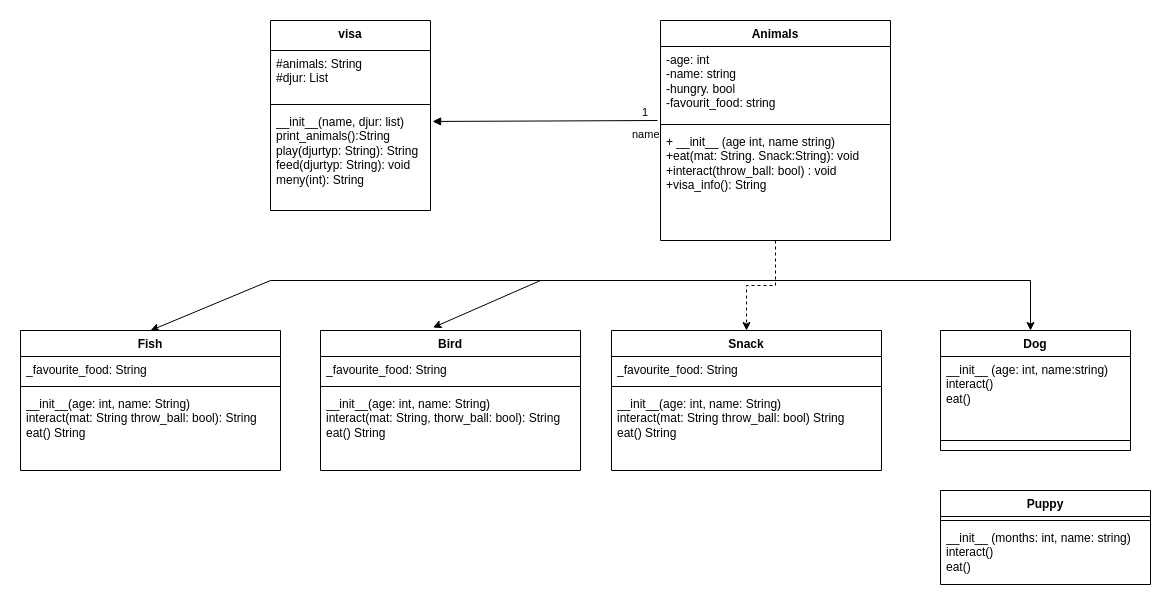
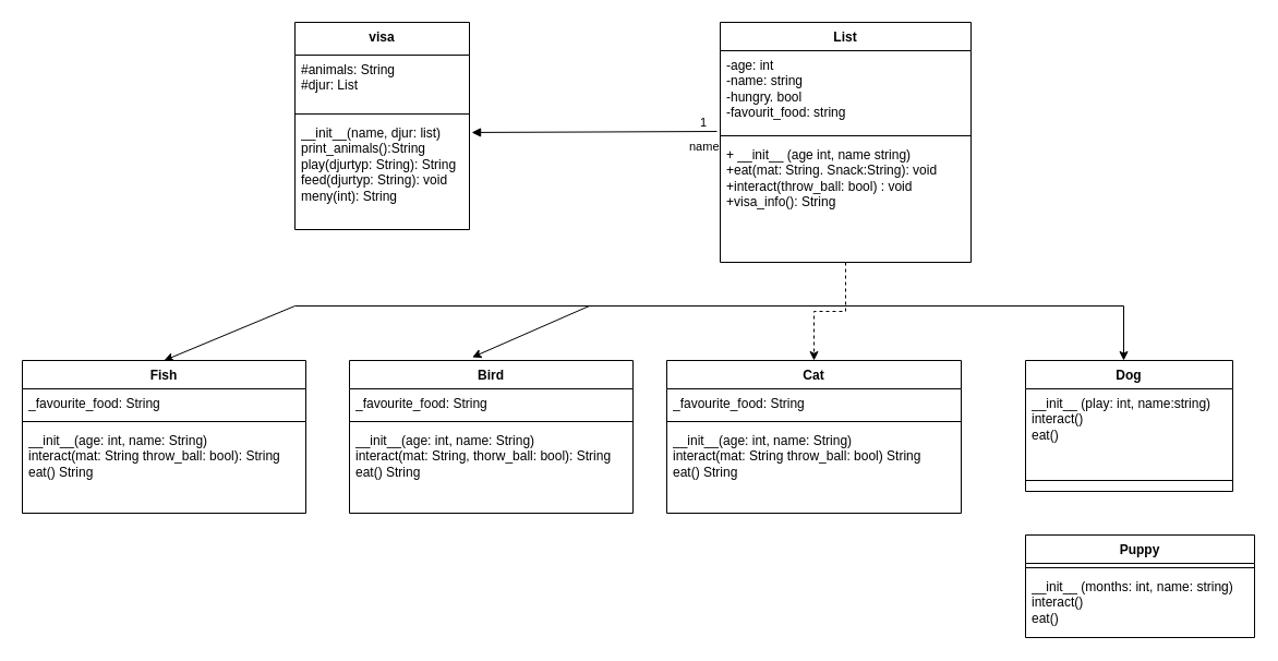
  <mxCell id="0" />
  <mxCell id="1" parent="0" />
  <mxCell id="2" value="visa" style="swimlane;fontStyle=1;align=center;verticalAlign=top;childLayout=stackLayout;horizontal=1;startSize=30;horizontalStack=0;resizeParent=1;resizeParentMax=0;resizeLast=0;collapsible=1;marginBottom=0;whiteSpace=wrap;html=1;" parent="1" vertex="1"><mxGeometry x="270" y="20" width="160" height="190" as="geometry" /></mxCell>
  <mxCell id="3" value="&lt;div&gt;#animals: String&lt;br&gt;&lt;/div&gt;#djur: List&lt;br&gt;&lt;div&gt;&lt;br&gt;&lt;/div&gt;" style="text;strokeColor=none;fillColor=none;align=left;verticalAlign=top;spacingLeft=4;spacingRight=4;overflow=hidden;rotatable=0;points=[[0,0.5],[1,0.5]];portConstraint=eastwest;whiteSpace=wrap;html=1;" parent="2" vertex="1"><mxGeometry y="30" width="160" height="50" as="geometry" /></mxCell>
  <mxCell id="4" value="" style="line;strokeWidth=1;fillColor=none;align=left;verticalAlign=middle;spacingTop=-1;spacingLeft=3;spacingRight=3;rotatable=0;labelPosition=right;points=[];portConstraint=eastwest;strokeColor=inherit;" parent="2" vertex="1"><mxGeometry y="80" width="160" height="8" as="geometry" /></mxCell>
  <mxCell id="5" value="&lt;div&gt;__init__(name, djur: list)&lt;br&gt;print_animals():String&lt;br&gt;&lt;/div&gt;&lt;div&gt;play(djurtyp: String): String &lt;br&gt;&lt;/div&gt;&lt;div&gt;feed(djurtyp: String): void&lt;br&gt;&lt;/div&gt;&lt;div&gt;meny(int): String &lt;br&gt;&lt;/div&gt;" style="text;strokeColor=none;fillColor=none;align=left;verticalAlign=top;spacingLeft=4;spacingRight=4;overflow=hidden;rotatable=0;points=[[0,0.5],[1,0.5]];portConstraint=eastwest;whiteSpace=wrap;html=1;" parent="2" vertex="1"><mxGeometry y="88" width="160" height="102" as="geometry" /></mxCell>
- <mxCell id="6" value="Animals" style="swimlane;fontStyle=1;align=center;verticalAlign=top;childLayout=stackLayout;horizontal=1;startSize=26;horizontalStack=0;resizeParent=1;resizeParentMax=0;resizeLast=0;collapsible=1;marginBottom=0;whiteSpace=wrap;html=1;" parent="1" vertex="1"><mxGeometry x="660" y="20" width="230" height="220" as="geometry" /></mxCell>
+ <mxCell id="6" value="List" style="swimlane;fontStyle=1;align=center;verticalAlign=top;childLayout=stackLayout;horizontal=1;startSize=26;horizontalStack=0;resizeParent=1;resizeParentMax=0;resizeLast=0;collapsible=1;marginBottom=0;whiteSpace=wrap;html=1;" parent="1" vertex="1"><mxGeometry x="660" y="20" width="230" height="220" as="geometry" /></mxCell>
  <mxCell id="7" value="&lt;div&gt;-age: int&lt;br&gt;&lt;/div&gt;&lt;div&gt;-name: string&lt;br&gt;&lt;/div&gt;&lt;div&gt;-hungry. bool&lt;br&gt;&lt;/div&gt;&lt;div&gt;-favourit_food: string&lt;br&gt;&lt;/div&gt;" style="text;strokeColor=none;fillColor=none;align=left;verticalAlign=top;spacingLeft=4;spacingRight=4;overflow=hidden;rotatable=0;points=[[0,0.5],[1,0.5]];portConstraint=eastwest;whiteSpace=wrap;html=1;" parent="6" vertex="1"><mxGeometry y="26" width="230" height="74" as="geometry" /></mxCell>
  <mxCell id="8" value="" style="line;strokeWidth=1;fillColor=none;align=left;verticalAlign=middle;spacingTop=-1;spacingLeft=3;spacingRight=3;rotatable=0;labelPosition=right;points=[];portConstraint=eastwest;strokeColor=inherit;" parent="6" vertex="1"><mxGeometry y="100" width="230" height="8" as="geometry" /></mxCell>
  <mxCell id="9" value="&lt;div&gt;&lt;div&gt;+ __init__ (age int, name string)&lt;/div&gt;&lt;div&gt;+eat(mat: String. Snack:String): void&lt;br&gt;&lt;/div&gt;&lt;/div&gt;&lt;div&gt;+interact(throw_ball: bool) : void&lt;br&gt;&lt;/div&gt;&lt;div&gt;+visa_info(): String&lt;br&gt;&lt;/div&gt;" style="text;strokeColor=none;fillColor=none;align=left;verticalAlign=top;spacingLeft=4;spacingRight=4;overflow=hidden;rotatable=0;points=[[0,0.5],[1,0.5]];portConstraint=eastwest;whiteSpace=wrap;html=1;" parent="6" vertex="1"><mxGeometry y="108" width="230" height="112" as="geometry" /></mxCell>
  <mxCell id="10" value="Dog" style="swimlane;fontStyle=1;align=center;verticalAlign=top;childLayout=stackLayout;horizontal=1;startSize=26;horizontalStack=0;resizeParent=1;resizeParentMax=0;resizeLast=0;collapsible=1;marginBottom=0;whiteSpace=wrap;html=1;" parent="1" vertex="1"><mxGeometry x="940" y="330" width="190" height="120" as="geometry" /></mxCell>
- <mxCell id="11" value="&lt;div&gt;__init__ (age: int, name:string)&lt;/div&gt;&lt;div&gt;interact()&lt;/div&gt;&lt;div&gt;eat()&lt;br&gt;&lt;/div&gt;" style="text;strokeColor=none;fillColor=none;align=left;verticalAlign=top;spacingLeft=4;spacingRight=4;overflow=hidden;rotatable=0;points=[[0,0.5],[1,0.5]];portConstraint=eastwest;whiteSpace=wrap;html=1;" parent="10" vertex="1"><mxGeometry y="26" width="190" height="74" as="geometry" /></mxCell>
+ <mxCell id="11" value="&lt;div&gt;__init__ (play: int, name:string)&lt;/div&gt;&lt;div&gt;interact()&lt;/div&gt;&lt;div&gt;eat()&lt;br&gt;&lt;/div&gt;" style="text;strokeColor=none;fillColor=none;align=left;verticalAlign=top;spacingLeft=4;spacingRight=4;overflow=hidden;rotatable=0;points=[[0,0.5],[1,0.5]];portConstraint=eastwest;whiteSpace=wrap;html=1;" parent="10" vertex="1"><mxGeometry y="26" width="190" height="74" as="geometry" /></mxCell>
  <mxCell id="12" value="" style="line;strokeWidth=1;fillColor=none;align=left;verticalAlign=middle;spacingTop=-1;spacingLeft=3;spacingRight=3;rotatable=0;labelPosition=right;points=[];portConstraint=eastwest;strokeColor=inherit;" parent="10" vertex="1"><mxGeometry y="100" width="190" height="20" as="geometry" /></mxCell>
  <mxCell id="13" value="Puppy" style="swimlane;fontStyle=1;align=center;verticalAlign=top;childLayout=stackLayout;horizontal=1;startSize=26;horizontalStack=0;resizeParent=1;resizeParentMax=0;resizeLast=0;collapsible=1;marginBottom=0;whiteSpace=wrap;html=1;" parent="1" vertex="1"><mxGeometry x="940" y="490" width="210" height="94" as="geometry" /></mxCell>
  <mxCell id="14" value="" style="line;strokeWidth=1;fillColor=none;align=left;verticalAlign=middle;spacingTop=-1;spacingLeft=3;spacingRight=3;rotatable=0;labelPosition=right;points=[];portConstraint=eastwest;strokeColor=inherit;" parent="13" vertex="1"><mxGeometry y="26" width="210" height="8" as="geometry" /></mxCell>
  <mxCell id="15" value="&lt;div&gt;__init__ (months: int, name: string)&lt;/div&gt;&lt;div&gt;interact()&lt;/div&gt;&lt;div&gt;eat()&lt;br&gt;&lt;/div&gt;" style="text;strokeColor=none;fillColor=none;align=left;verticalAlign=top;spacingLeft=4;spacingRight=4;overflow=hidden;rotatable=0;points=[[0,0.5],[1,0.5]];portConstraint=eastwest;whiteSpace=wrap;html=1;" parent="13" vertex="1"><mxGeometry y="34" width="210" height="60" as="geometry" /></mxCell>
  <mxCell id="16" style="edgeStyle=orthogonalEdgeStyle;rounded=0;orthogonalLoop=1;jettySize=auto;html=1;entryX=0.5;entryY=0;entryDx=0;entryDy=0;dashed=1;" parent="1" source="6" target="32" edge="1"><mxGeometry relative="1" as="geometry"><mxPoint x="720" y="330" as="targetPoint" /></mxGeometry></mxCell>
  <mxCell id="17" value="" style="endArrow=none;html=1;rounded=0;" parent="1" edge="1"><mxGeometry width="50" height="50" relative="1" as="geometry"><mxPoint x="270" y="280" as="sourcePoint" /><mxPoint x="760" y="280" as="targetPoint" /></mxGeometry></mxCell>
  <mxCell id="18" value="" style="endArrow=none;html=1;rounded=0;" parent="1" edge="1"><mxGeometry width="50" height="50" relative="1" as="geometry"><mxPoint x="690" y="280" as="sourcePoint" /><mxPoint x="1030" y="280" as="targetPoint" /></mxGeometry></mxCell>
  <mxCell id="19" value="name" style="endArrow=block;endFill=1;html=1;edgeStyle=orthogonalEdgeStyle;align=left;verticalAlign=top;rounded=0;entryX=1.013;entryY=0.127;entryDx=0;entryDy=0;entryPerimeter=0;" parent="1" target="5" edge="1"><mxGeometry x="-0.76" y="1" relative="1" as="geometry"><mxPoint x="657" y="120" as="sourcePoint" /><mxPoint x="470" y="120" as="targetPoint" /><Array as="points" /><mxPoint as="offset" /></mxGeometry></mxCell>
  <mxCell id="20" value="1" style="edgeLabel;resizable=0;html=1;align=left;verticalAlign=bottom;" parent="19" connectable="0" vertex="1"><mxGeometry x="-1" relative="1" as="geometry"><mxPoint x="-17" as="offset" /></mxGeometry></mxCell>
  <mxCell id="21" value="" style="endArrow=classic;html=1;rounded=0;entryX=0.5;entryY=0;entryDx=0;entryDy=0;" parent="1" target="24" edge="1"><mxGeometry width="50" height="50" relative="1" as="geometry"><mxPoint x="270" y="280" as="sourcePoint" /><mxPoint x="180" y="280" as="targetPoint" /><Array as="points" /></mxGeometry></mxCell>
  <mxCell id="22" value="" style="endArrow=classic;html=1;rounded=0;entryX=0.433;entryY=-0.021;entryDx=0;entryDy=0;entryPerimeter=0;" parent="1" target="28" edge="1"><mxGeometry width="50" height="50" relative="1" as="geometry"><mxPoint x="540" y="280" as="sourcePoint" /><mxPoint x="440" y="320" as="targetPoint" /><Array as="points" /></mxGeometry></mxCell>
  <mxCell id="23" value="" style="endArrow=classic;html=1;rounded=0;" parent="1" edge="1"><mxGeometry width="50" height="50" relative="1" as="geometry"><mxPoint x="1030" y="280" as="sourcePoint" /><mxPoint x="1030" y="330" as="targetPoint" /></mxGeometry></mxCell>
  <mxCell id="24" value="Fish" style="swimlane;fontStyle=1;align=center;verticalAlign=top;childLayout=stackLayout;horizontal=1;startSize=26;horizontalStack=0;resizeParent=1;resizeParentMax=0;resizeLast=0;collapsible=1;marginBottom=0;whiteSpace=wrap;html=1;" vertex="1" parent="1"><mxGeometry x="20" y="330" width="260" height="140" as="geometry" /></mxCell>
  <mxCell id="25" value="_favourite_food: String" style="text;strokeColor=none;fillColor=none;align=left;verticalAlign=top;spacingLeft=4;spacingRight=4;overflow=hidden;rotatable=0;points=[[0,0.5],[1,0.5]];portConstraint=eastwest;whiteSpace=wrap;html=1;" vertex="1" parent="24"><mxGeometry y="26" width="260" height="26" as="geometry" /></mxCell>
  <mxCell id="26" value="" style="line;strokeWidth=1;fillColor=none;align=left;verticalAlign=middle;spacingTop=-1;spacingLeft=3;spacingRight=3;rotatable=0;labelPosition=right;points=[];portConstraint=eastwest;strokeColor=inherit;" vertex="1" parent="24"><mxGeometry y="52" width="260" height="8" as="geometry" /></mxCell>
  <mxCell id="27" value="&lt;div&gt;__init__(age: int, name: String)&lt;/div&gt;&lt;div&gt;interact(mat: String throw_ball: bool): String&lt;br&gt;&lt;/div&gt;&lt;div&gt;eat() String&lt;br&gt;&lt;/div&gt;" style="text;strokeColor=none;fillColor=none;align=left;verticalAlign=top;spacingLeft=4;spacingRight=4;overflow=hidden;rotatable=0;points=[[0,0.5],[1,0.5]];portConstraint=eastwest;whiteSpace=wrap;html=1;" vertex="1" parent="24"><mxGeometry y="60" width="260" height="80" as="geometry" /></mxCell>
  <mxCell id="28" value="Bird" style="swimlane;fontStyle=1;align=center;verticalAlign=top;childLayout=stackLayout;horizontal=1;startSize=26;horizontalStack=0;resizeParent=1;resizeParentMax=0;resizeLast=0;collapsible=1;marginBottom=0;whiteSpace=wrap;html=1;" vertex="1" parent="1"><mxGeometry x="320" y="330" width="260" height="140" as="geometry" /></mxCell>
  <mxCell id="29" value="_favourite_food: String" style="text;strokeColor=none;fillColor=none;align=left;verticalAlign=top;spacingLeft=4;spacingRight=4;overflow=hidden;rotatable=0;points=[[0,0.5],[1,0.5]];portConstraint=eastwest;whiteSpace=wrap;html=1;" vertex="1" parent="28"><mxGeometry y="26" width="260" height="26" as="geometry" /></mxCell>
  <mxCell id="30" value="" style="line;strokeWidth=1;fillColor=none;align=left;verticalAlign=middle;spacingTop=-1;spacingLeft=3;spacingRight=3;rotatable=0;labelPosition=right;points=[];portConstraint=eastwest;strokeColor=inherit;" vertex="1" parent="28"><mxGeometry y="52" width="260" height="8" as="geometry" /></mxCell>
  <mxCell id="31" value="&lt;div&gt;__init__(age: int, name: String)&lt;/div&gt;&lt;div&gt;interact(mat: String, thorw_ball: bool): String&lt;br&gt;&lt;/div&gt;&lt;div&gt;eat() String&lt;br&gt;&lt;/div&gt;" style="text;strokeColor=none;fillColor=none;align=left;verticalAlign=top;spacingLeft=4;spacingRight=4;overflow=hidden;rotatable=0;points=[[0,0.5],[1,0.5]];portConstraint=eastwest;whiteSpace=wrap;html=1;" vertex="1" parent="28"><mxGeometry y="60" width="260" height="80" as="geometry" /></mxCell>
- <mxCell id="32" value="Snack" style="swimlane;fontStyle=1;align=center;verticalAlign=top;childLayout=stackLayout;horizontal=1;startSize=26;horizontalStack=0;resizeParent=1;resizeParentMax=0;resizeLast=0;collapsible=1;marginBottom=0;whiteSpace=wrap;html=1;" vertex="1" parent="1"><mxGeometry x="611" y="330" width="270" height="140" as="geometry" /></mxCell>
+ <mxCell id="32" value="Cat" style="swimlane;fontStyle=1;align=center;verticalAlign=top;childLayout=stackLayout;horizontal=1;startSize=26;horizontalStack=0;resizeParent=1;resizeParentMax=0;resizeLast=0;collapsible=1;marginBottom=0;whiteSpace=wrap;html=1;" vertex="1" parent="1"><mxGeometry x="611" y="330" width="270" height="140" as="geometry" /></mxCell>
  <mxCell id="33" value="_favourite_food: String " style="text;strokeColor=none;fillColor=none;align=left;verticalAlign=top;spacingLeft=4;spacingRight=4;overflow=hidden;rotatable=0;points=[[0,0.5],[1,0.5]];portConstraint=eastwest;whiteSpace=wrap;html=1;" vertex="1" parent="32"><mxGeometry y="26" width="270" height="26" as="geometry" /></mxCell>
  <mxCell id="34" value="" style="line;strokeWidth=1;fillColor=none;align=left;verticalAlign=middle;spacingTop=-1;spacingLeft=3;spacingRight=3;rotatable=0;labelPosition=right;points=[];portConstraint=eastwest;strokeColor=inherit;" vertex="1" parent="32"><mxGeometry y="52" width="270" height="8" as="geometry" /></mxCell>
  <mxCell id="35" value="&lt;div&gt;__init__(age: int, name: String)&lt;/div&gt;&lt;div&gt;interact(mat: String throw_ball: bool) String&lt;br&gt;&lt;/div&gt;&lt;div&gt;eat() String&lt;br&gt;&lt;/div&gt;" style="text;strokeColor=none;fillColor=none;align=left;verticalAlign=top;spacingLeft=4;spacingRight=4;overflow=hidden;rotatable=0;points=[[0,0.5],[1,0.5]];portConstraint=eastwest;whiteSpace=wrap;html=1;" vertex="1" parent="32"><mxGeometry y="60" width="270" height="80" as="geometry" /></mxCell>
